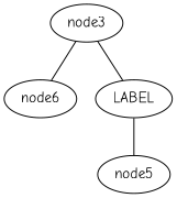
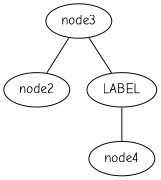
  graph {
    fontname="Comic Neue"
    node [fontname="Comic Neue"]
    edge [fontname="Comic Neue"]
    n1 [fillColor=blue label=node3]
-   node2 [lineColor=red label=node6]
+   node2 [lineColor=red]
    n3 [label=LABEL]
-   node4 [label=node5]
+   node4
    n1 -- node2
    n1 -- n3
    n3 -- node4
  }
